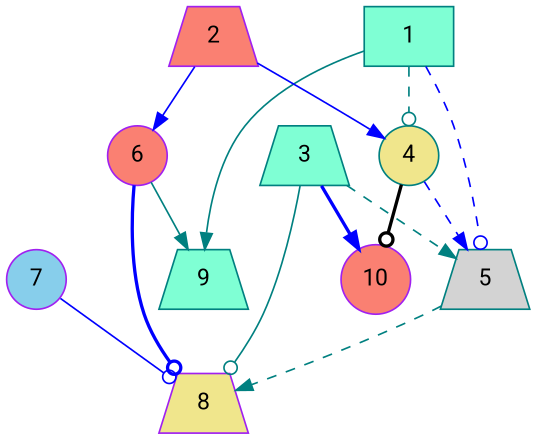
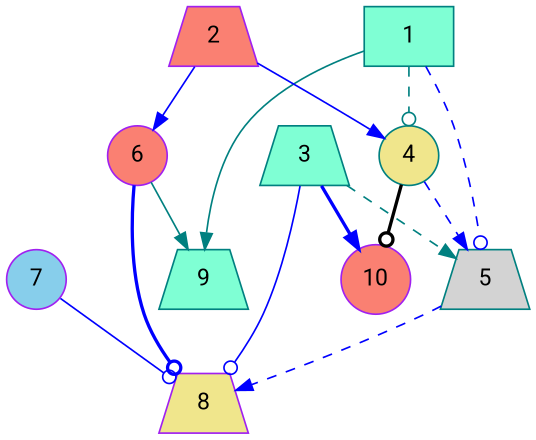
  digraph {
    fontname=Roboto
    node [color=teal fillcolor=aquamarine fontname=Roboto shape=trapezium style=filled]
    edge [arrowhead=normal color=blue fontname=Roboto style=solid]
    1 [shape=box]
    4 [fillcolor=khaki shape=circle]
    5 [fillcolor=lightgrey]
    9
    10 [color=purple fillcolor=salmon shape=circle]
    8 [color=purple fillcolor=khaki]
    2 [color=purple fillcolor=salmon]
    6 [color=purple fillcolor=salmon shape=circle]
    3
    7 [color=purple fillcolor=skyblue shape=circle]
    1 -> 4 [arrowhead=odot color=teal style=dashed]
    1 -> 5 [arrowhead=odot style=dashed]
    1 -> 9 [color=teal]
    4 -> 5 [style=dashed]
    4 -> 10 [arrowhead=odot color=black style=bold]
-   5 -> 8 [color=teal style=dashed]
+   5 -> 8 [style=dashed]
    2 -> 4
    2 -> 6
    6 -> 9 [color=teal]
    6 -> 8 [arrowhead=odot style=bold]
    3 -> 5 [color=teal style=dashed]
    3 -> 10 [style=bold]
-   3 -> 8 [arrowhead=odot color=teal]
+   3 -> 8 [arrowhead=odot]
    7 -> 8 [arrowhead=odot]
  }
